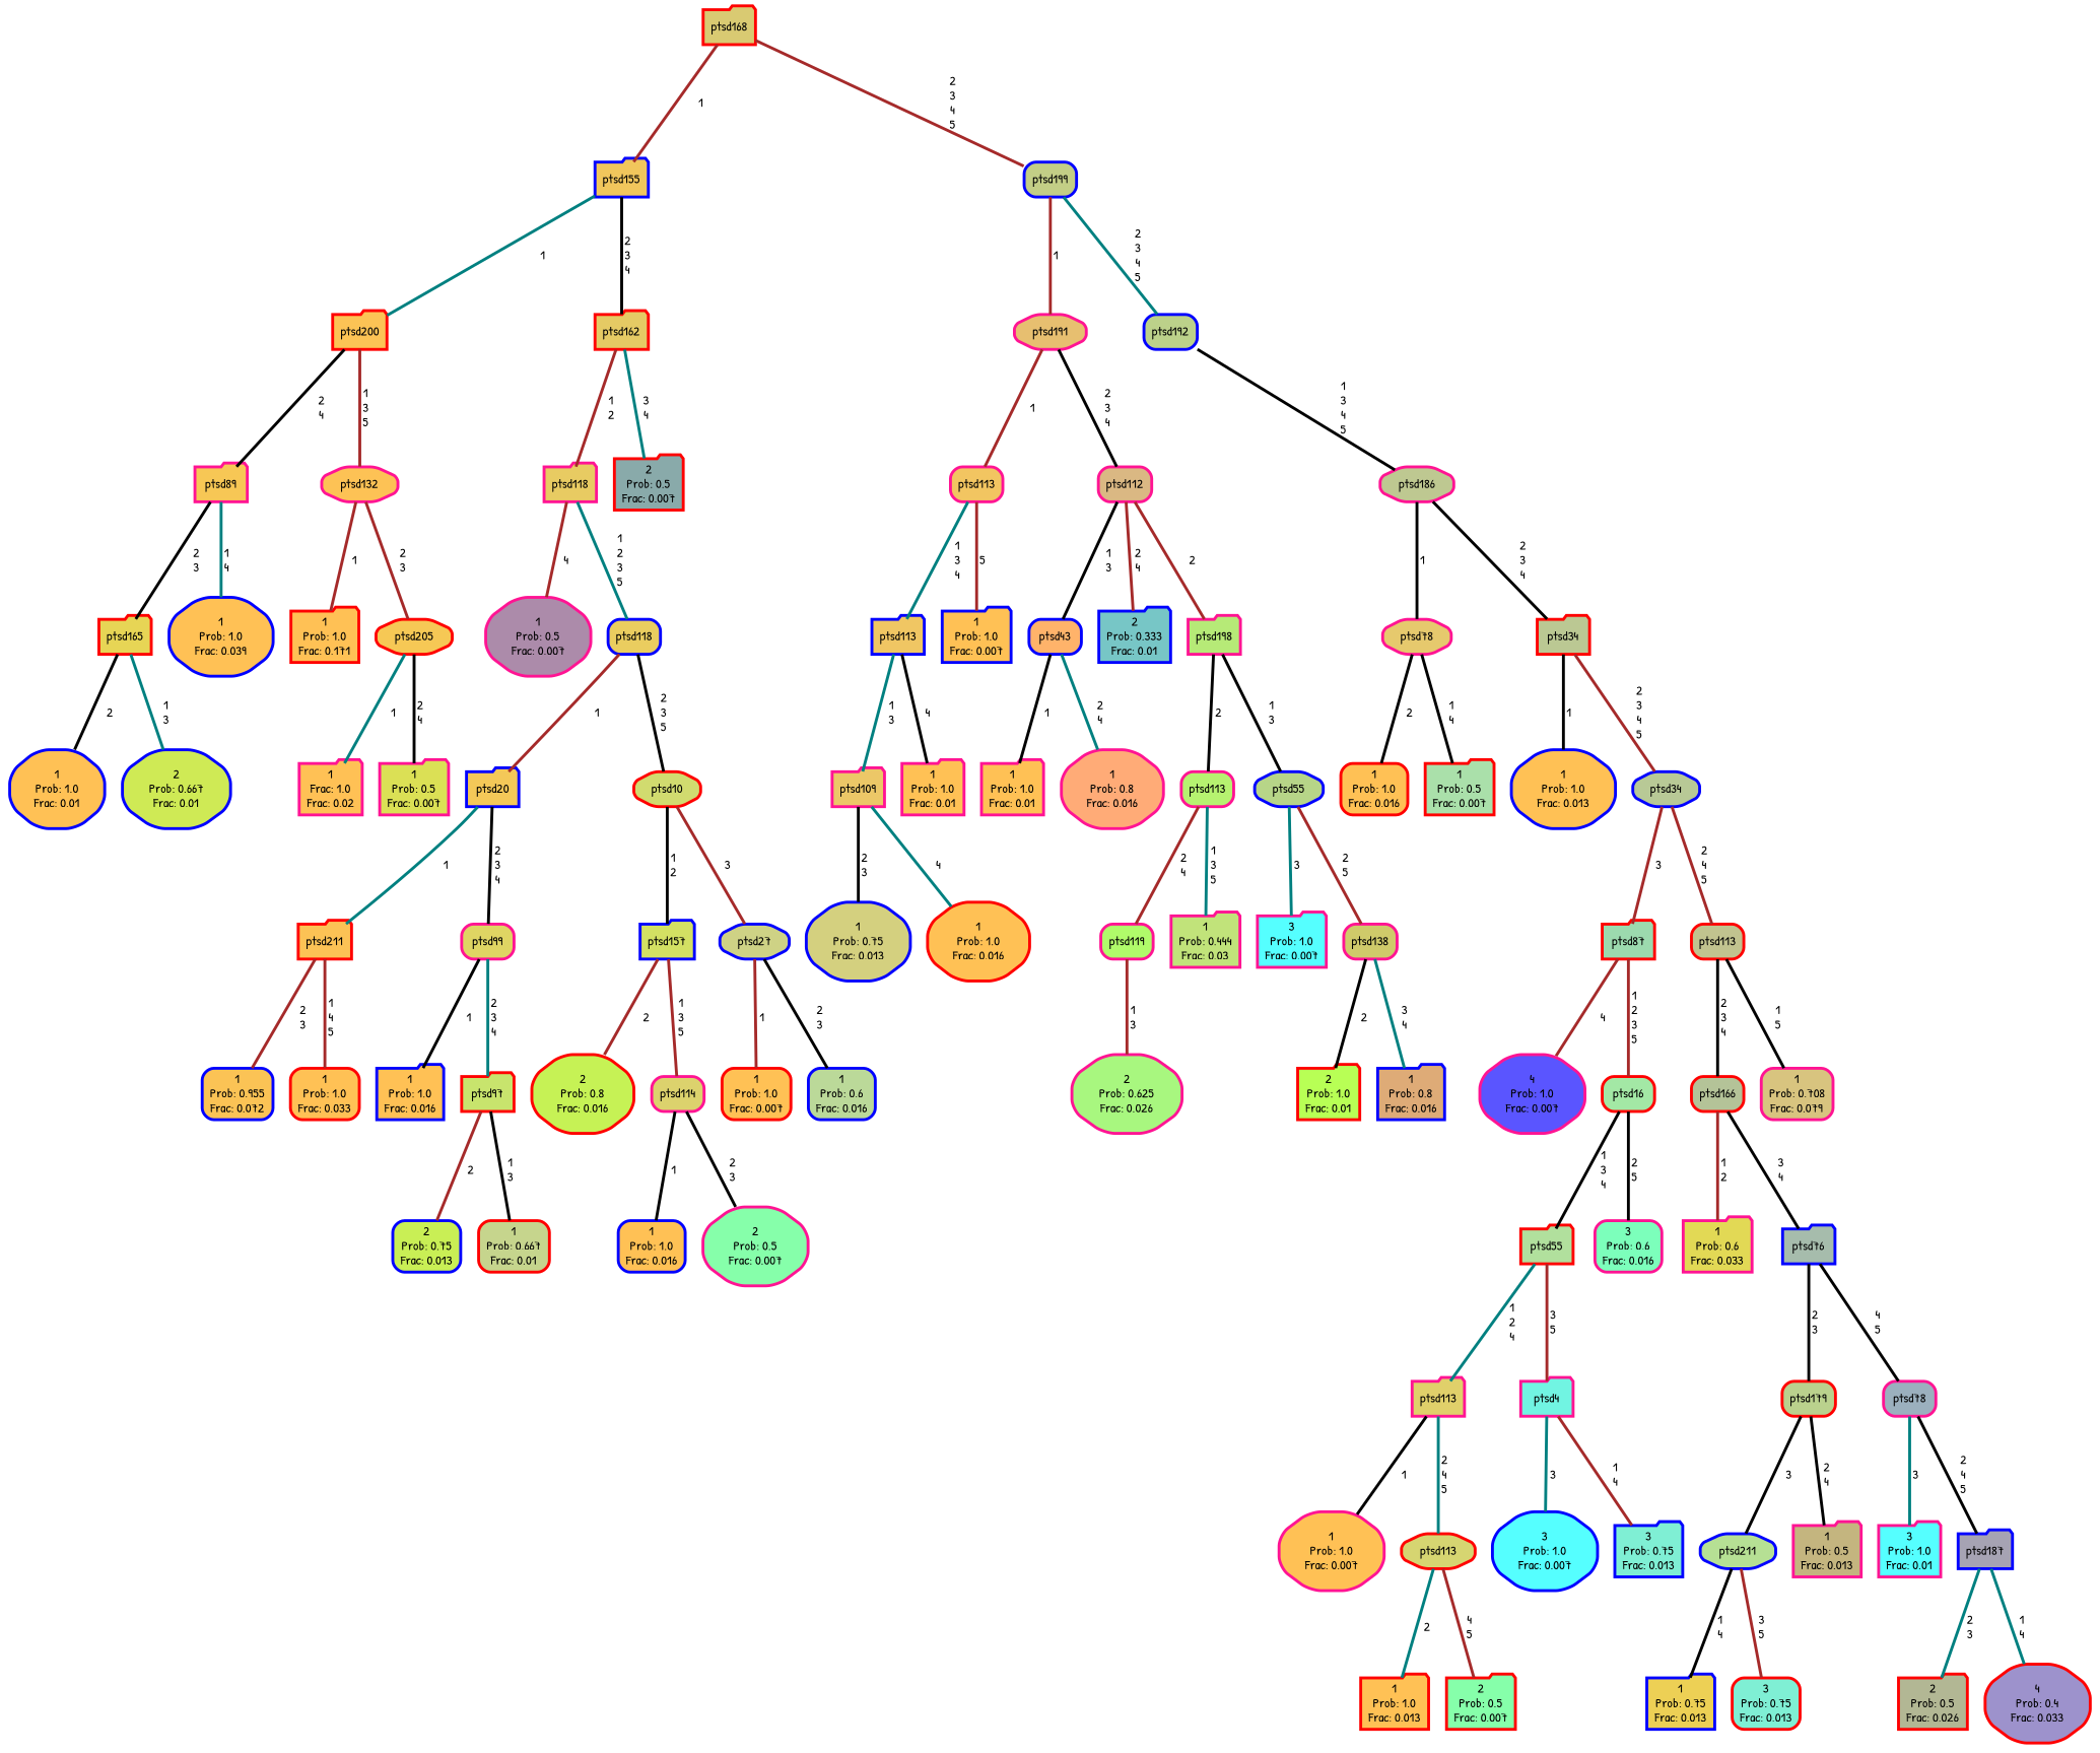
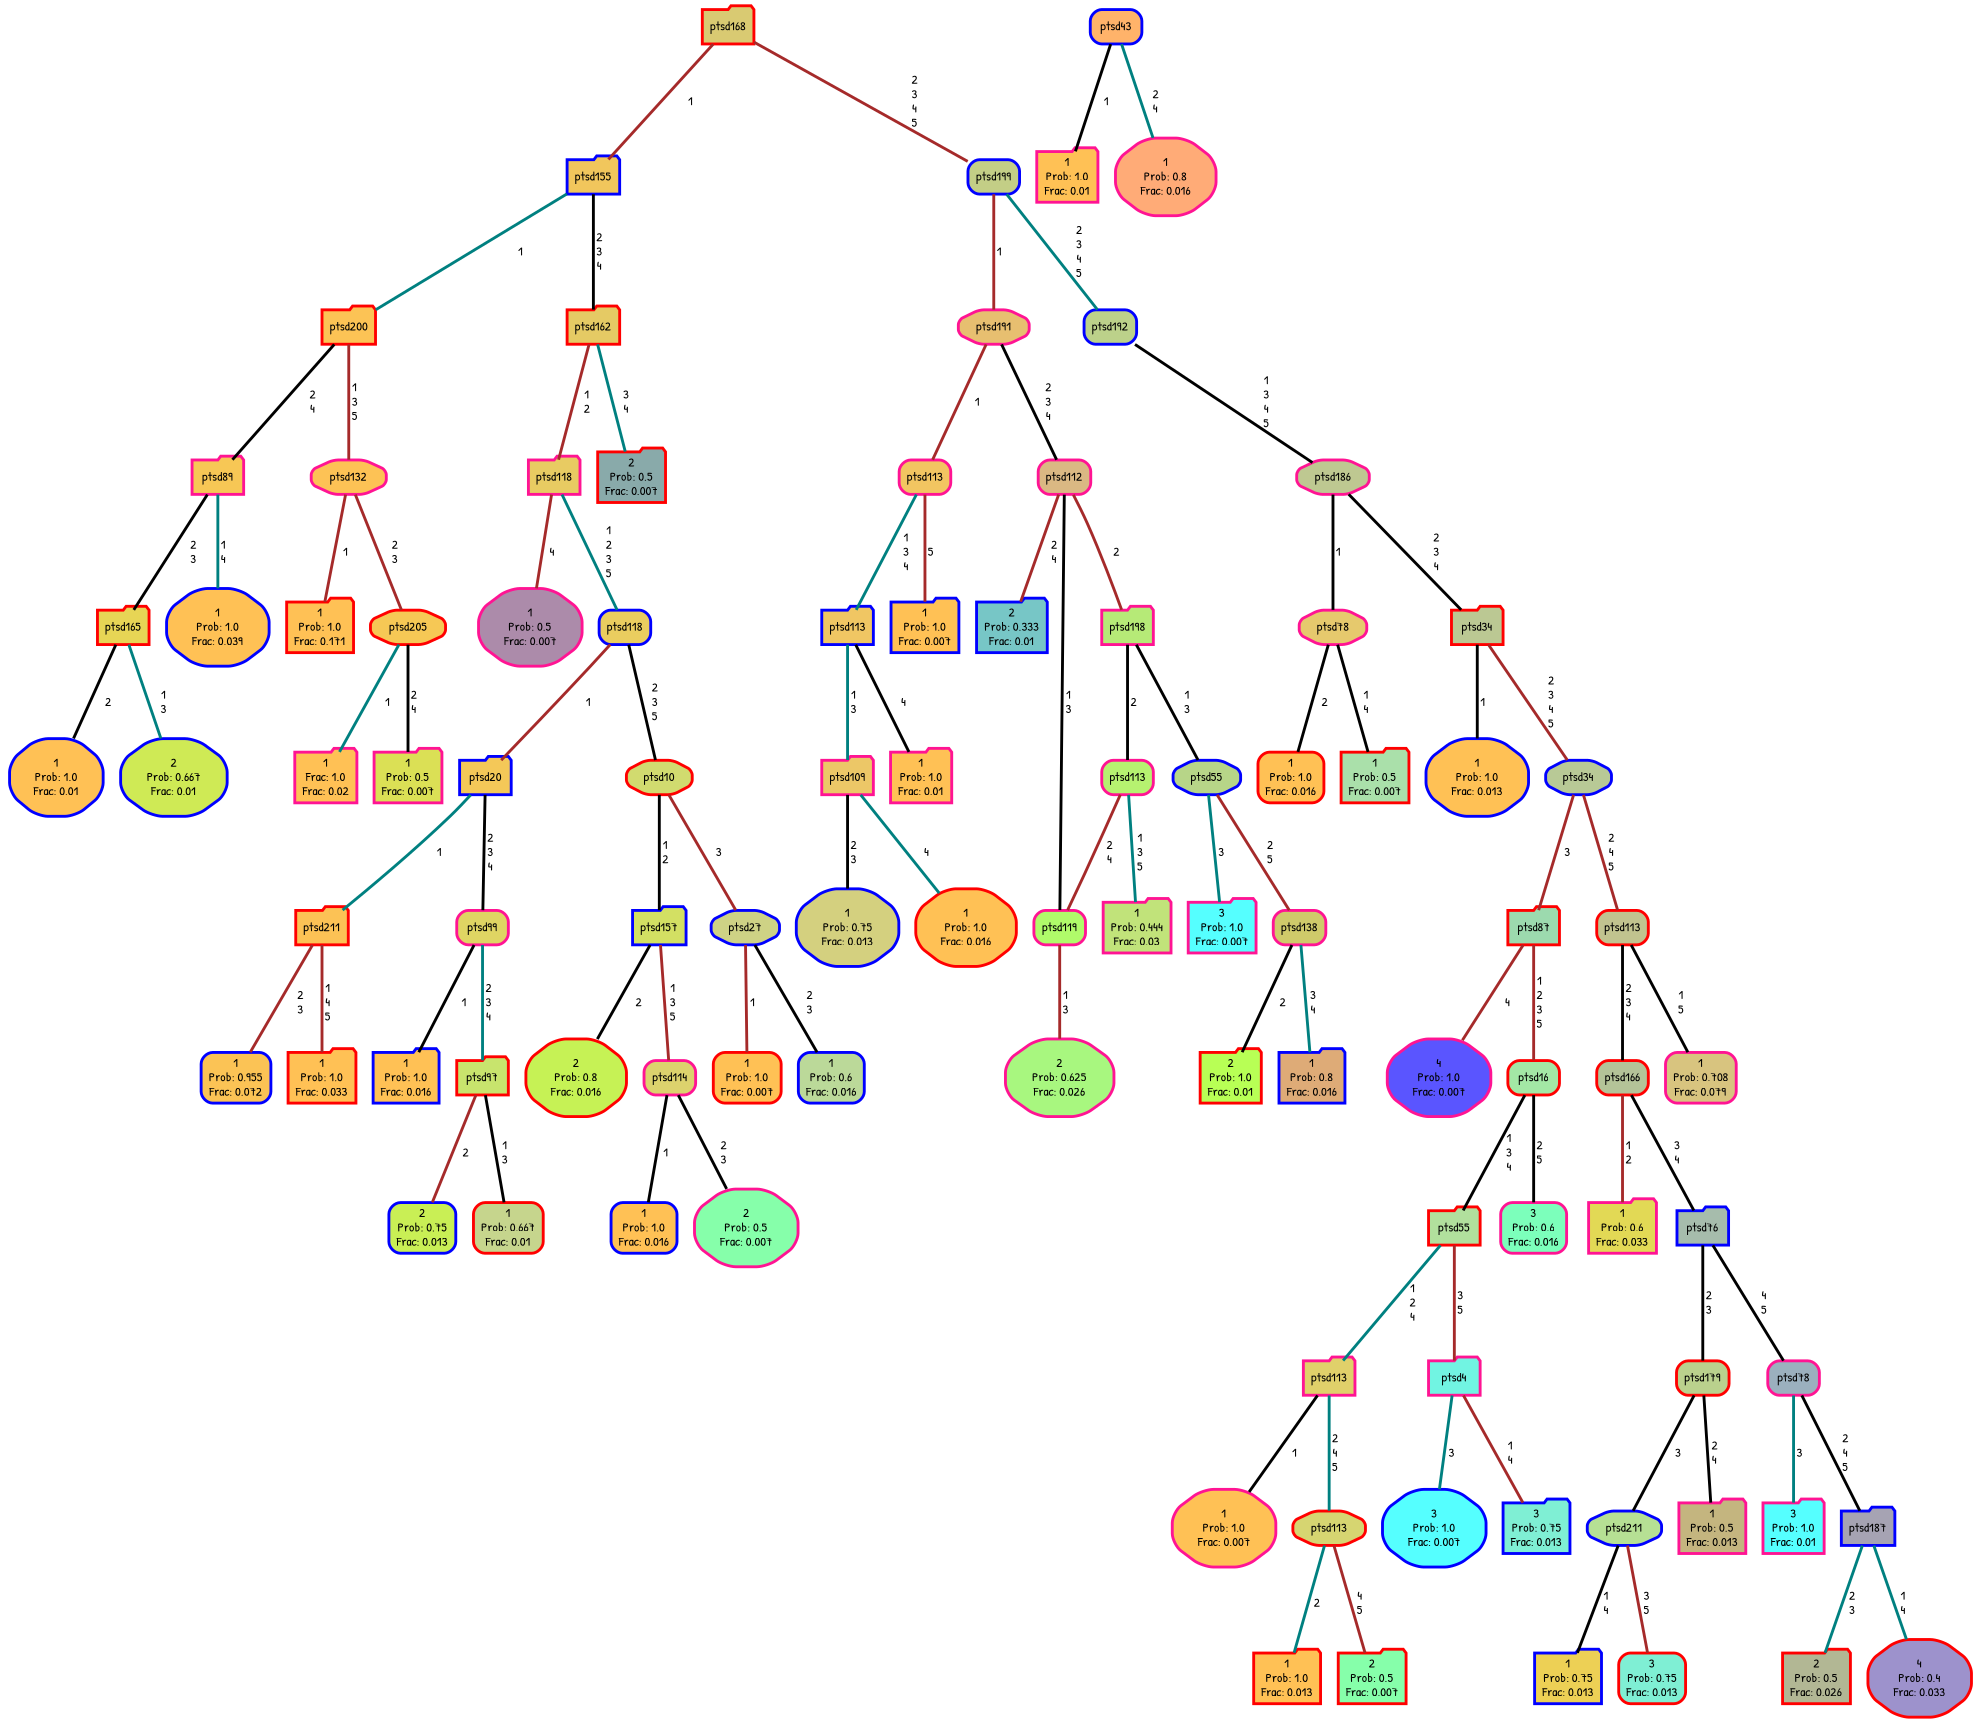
  graph {
    fontname="Patrick Hand"
    ranksep="0 equally"
    splines=straight
    node [color=deeppink fillcolor="#ffc155" fontcolor=black fontname="Patrick Hand" penwidth=3 shape=folder style="filled, rounded"]
    edge [color=black fontname="Patrick Hand" penwidth=3]
    n1 [color=blue label="1\nProb: 1.0\nFrac: 0.01" shape=octagon]
    n2 [color=red fillcolor="#e7d555" label=ptsd165]
    n3 [color=blue fillcolor="#cfea55" label="2\nProb: 0.667\nFrac: 0.01" shape=octagon]
    n4 [fillcolor="#f7c755" label=ptsd89]
    n5 [color=blue label="1\nProb: 1.0\nFrac: 0.039" shape=octagon]
    n6 [color=red fillcolor="#fcc355" label=ptsd200]
    n7 [fillcolor="#fdc255" label=ptsd132 shape=octagon]
    n8 [color=red label="1\nProb: 1.0\nFrac: 0.171"]
    n9 [color=red fillcolor="#f6c855" label=ptsd205 shape=octagon]
    n10 [label="1\nFrac: 1.0\nFrac: 0.02"]
    n11 [fillcolor="#dbe055" label="1\nProb: 0.5\nFrac: 0.007"]
    n12 [color=blue fillcolor="#f1c65c" label=ptsd155]
    n13 [color=red fillcolor="#e5ca64" label=ptsd162]
    n14 [fillcolor="#e8cb62" label=ptsd118]
    n15 [color=red fillcolor="#89aaaa" label="2\nProb: 0.5\nFrac: 0.007"]
    n16 [fillcolor="#ac8baa" label="1\nProb: 0.5\nFrac: 0.007" shape=octagon]
    n17 [color=blue fillcolor="#eacd5f" label=ptsd118 shape=box]
    n18 [color=blue fillcolor="#f4c858" label=ptsd20]
    n19 [color=red fillcolor="#d1db6f" label=ptsd10 shape=octagon]
    n20 [color=blue fillcolor="#fbc355" label="1\nProb: 0.955\nFrac: 0.072" shape=box]
    n21 [color=red fillcolor="#fcc255" label=ptsd211]
-   n22 [color=red label="1\nProb: 1.0\nFrac: 0.033" shape=box]
+   n22 [color=red label="1\nProb: 1.0\nFrac: 0.033"]
    n23 [fillcolor="#dfd563" label=ptsd99 shape=box]
    n24 [color=blue label="1\nProb: 1.0\nFrac: 0.016"]
    n25 [color=red fillcolor="#c8e46d" label=ptsd97]
    n26 [color=blue fillcolor="#c9ef55" label="2\nProb: 0.75\nFrac: 0.013" shape=box]
    n27 [color=red fillcolor="#c6d58d" label="1\nProb: 0.667\nFrac: 0.01" shape=box]
    n28 [color=blue fillcolor="#d3e063" label=ptsd157]
    n29 [color=blue fillcolor="#ced285" label=ptsd27 shape=octagon]
    n30 [color=red fillcolor="#c6f255" label="2\nProb: 0.8\nFrac: 0.016" shape=octagon]
    n31 [fillcolor="#dcd26d" label=ptsd114 shape=box]
    n32 [color=blue label="1\nProb: 1.0\nFrac: 0.016" shape=box]
    n33 [fillcolor="#86ffaa" label="2\nProb: 0.5\nFrac: 0.007" shape=octagon]
    n34 [color=red label="1\nProb: 1.0\nFrac: 0.007" shape=box]
    n35 [color=blue fillcolor="#bbd999" label="1\nProb: 0.6\nFrac: 0.016" shape=box]
    n36 [color=red fillcolor="#d9ca72" label=ptsd168]
    n37 [color=blue fillcolor="#c3ce86" label=ptsd199 shape=box]
    n38 [fillcolor="#e7bf70" label=ptsd191 shape=octagon]
    n39 [color=blue fillcolor="#bcd18a" label=ptsd192 shape=box]
    n40 [color=blue fillcolor="#d4d07f" label="1\nProb: 0.75\nFrac: 0.013" shape=octagon]
    n41 [fillcolor="#ecc767" label=ptsd109]
    n42 [color=red label="1\nProb: 1.0\nFrac: 0.016" shape=octagon]
    n43 [color=blue fillcolor="#f0c663" label=ptsd113]
    n44 [label="1\nProb: 1.0\nFrac: 0.01"]
    n45 [fillcolor="#f2c561" label=ptsd113 shape=box]
    n46 [color=blue label="1\nProb: 1.0\nFrac: 0.007"]
    n47 [fillcolor="#dab883" label=ptsd112 shape=box]
    n48 [color=blue fillcolor="#ffb36a" label=ptsd43 shape=box]
    n49 [color=blue fillcolor="#77c6c6" label="2\nProb: 0.333\nFrac: 0.01"]
    n50 [fillcolor="#b6ea77" label=ptsd198]
    n51 [label="1\nProb: 1.0\nFrac: 0.01"]
    n52 [fillcolor="#ffab77" label="1\nProb: 0.8\nFrac: 0.016" shape=octagon]
    n53 [fillcolor="#bec891" label=ptsd186 shape=octagon]
    n54 [fillcolor="#b0fb6a" label=ptsd119 shape=box]
    n55 [fillcolor="#a8f77f" label="2\nProb: 0.625\nFrac: 0.026" shape=octagon]
    n56 [fillcolor="#b6f270" label=ptsd113 shape=box]
    n57 [fillcolor="#c1e37a" label="1\nProb: 0.444\nFrac: 0.03"]
    n58 [color=blue fillcolor="#b7d588" label=ptsd55 shape=octagon]
    n59 [fillcolor="#55ffff" label="3\nProb: 1.0\nFrac: 0.007"]
    n60 [fillcolor="#cfca6a" label=ptsd138 shape=box]
    n61 [color=red fillcolor="#b8ff55" label="2\nProb: 1.0\nFrac: 0.01"]
    n62 [color=blue fillcolor="#deab77" label="1\nProb: 0.8\nFrac: 0.016"]
    n63 [fillcolor="#e6c96d" label=ptsd78 shape=octagon]
    n64 [color=red fillcolor="#bbc893" label=ptsd34]
    n65 [color=red label="1\nProb: 1.0\nFrac: 0.016" shape=box]
    n66 [color=red fillcolor="#aae0aa" label="1\nProb: 0.5\nFrac: 0.007"]
    n67 [color=blue label="1\nProb: 1.0\nFrac: 0.013" shape=octagon]
    n68 [color=blue fillcolor="#b8c996" label=ptsd34 shape=octagon]
    n69 [color=red fillcolor="#9cdaae" label=ptsd87]
    n70 [color=red fillcolor="#c1c38f" label=ptsd113 shape=box]
    n71 [fillcolor="#5a55ff" label="4\nProb: 1.0\nFrac: 0.007" shape=octagon]
    n72 [color=red fillcolor="#a3e8a5" label=ptsd16 shape=box]
    n73 [color=red fillcolor="#b1e09d" label=ptsd55]
    n74 [fillcolor="#7cffbb" label="3\nProb: 0.6\nFrac: 0.016" shape=box]
    n75 [label="1\nProb: 1.0\nFrac: 0.007" shape=octagon]
    n76 [fillcolor="#e0d06a" label=ptsd113]
    n77 [color=red fillcolor="#d6d571" label=ptsd113 shape=octagon]
    n78 [color=red label="1\nProb: 1.0\nFrac: 0.013"]
    n79 [color=red fillcolor="#86ffaa" label="2\nProb: 0.5\nFrac: 0.007"]
    n80 [fillcolor="#71f4e2" label=ptsd4]
    n81 [color=blue fillcolor="#55ffff" label="3\nProb: 1.0\nFrac: 0.007" shape=octagon]
    n82 [color=blue fillcolor="#7fefd4" label="3\nProb: 0.75\nFrac: 0.013"]
    n83 [color=red fillcolor="#b4c398" label=ptsd166 shape=box]
    n84 [fillcolor="#d8c47f" label="1\nProb: 0.708\nFrac: 0.079" shape=box]
    n85 [fillcolor="#e2d955" label="1\nProb: 0.6\nFrac: 0.033"]
    n86 [color=blue fillcolor="#a6bcac" label=ptsd76]
    n87 [color=red fillcolor="#bad18d" label=ptsd179 shape=box]
    n88 [fillcolor="#9bb0be" label=ptsd78 shape=box]
    n89 [color=blue fillcolor="#edd055" label="1\nProb: 0.75\nFrac: 0.013"]
    n90 [color=blue fillcolor="#b6e094" label=ptsd211 shape=octagon]
    n91 [color=red fillcolor="#7fefd4" label="3\nProb: 0.75\nFrac: 0.013" shape=box]
    n92 [fillcolor="#c4b57f" label="1\nProb: 0.5\nFrac: 0.013"]
    n93 [fillcolor="#55ffff" label="3\nProb: 1.0\nFrac: 0.01"]
    n94 [color=blue fillcolor="#a6a3b3" label=ptsd187]
    n95 [color=red fillcolor="#b2b794" label="2\nProb: 0.5\nFrac: 0.026"]
    n96 [color=red fillcolor="#9d92cc" label="4\nProb: 0.4\nFrac: 0.033" shape=octagon]
    subgraph sub_1 {
      rank=same
    }
    n2 -- n1 [label=" 2"]
    n2 -- n3 [color=teal label=" 1\n 3"]
    n4 -- n2 [label=" 2\n 3"]
    n4 -- n5 [color=teal label=" 1\n 4"]
    n6 -- n4 [label=" 2\n 4"]
    n6 -- n7 [color=brown label=" 1\n 3\n 5"]
    n7 -- n8 [color=brown label=" 1"]
    n7 -- n9 [color=brown label=" 2\n 3"]
    n9 -- n10 [color=teal label=" 1"]
    n9 -- n11 [label=" 2\n 4"]
    n12 -- n6 [color=teal label=" 1"]
    n12 -- n13 [label=" 2\n 3\n 4"]
    n13 -- n14 [color=brown label=" 1\n 2"]
    n13 -- n15 [color=teal label=" 3\n 4"]
    n14 -- n16 [color=brown label=" 4"]
    n14 -- n17 [color=teal label=" 1\n 2\n 3\n 5"]
    n17 -- n18 [color=brown label=" 1"]
    n17 -- n19 [label=" 2\n 3\n 5"]
    n18 -- n21 [color=teal label=" 1"]
    n18 -- n23 [label=" 2\n 3\n 4"]
    n19 -- n28 [label=" 1\n 2"]
    n19 -- n29 [color=brown label=" 3"]
    n21 -- n20 [color=brown label=" 2\n 3"]
    n21 -- n22 [color=brown label=" 1\n 4\n 5"]
    n23 -- n24 [label=" 1"]
    n23 -- n25 [color=teal label=" 2\n 3\n 4"]
    n25 -- n26 [color=brown label=" 2"]
    n25 -- n27 [label=" 1\n 3"]
-   n28 -- n30 [color=brown label=" 2"]
+   n28 -- n30 [label=" 2"]
    n28 -- n31 [color=brown label=" 1\n 3\n 5"]
    n29 -- n34 [color=brown label=" 1"]
    n29 -- n35 [label=" 2\n 3"]
    n31 -- n32 [label=" 1"]
    n31 -- n33 [label=" 2\n 3"]
    n36 -- n12 [color=brown label=" 1"]
    n36 -- n37 [color=brown label=" 2\n 3\n 4\n 5"]
    n37 -- n38 [color=brown label=" 1"]
    n37 -- n39 [color=teal label=" 2\n 3\n 4\n 5"]
    n38 -- n45 [color=brown label=" 1"]
    n38 -- n47 [label=" 2\n 3\n 4"]
    n39 -- n53 [label=" 1\n 3\n 4\n 5"]
    n41 -- n40 [label=" 2\n 3"]
    n41 -- n42 [color=teal label=" 4"]
    n43 -- n41 [color=teal label=" 1\n 3"]
    n43 -- n44 [label=" 4"]
    n45 -- n43 [color=teal label=" 1\n 3\n 4"]
    n45 -- n46 [color=brown label=" 5"]
-   n47 -- n48 [label=" 1\n 3"]
+   n47 -- n54 [label=" 1\n 3"]
    n47 -- n49 [color=brown label=" 2\n 4"]
    n47 -- n50 [color=brown label=" 2"]
    n48 -- n51 [label=" 1"]
    n48 -- n52 [color=teal label=" 2\n 4"]
    n50 -- n56 [label=" 2"]
    n50 -- n58 [label=" 1\n 3"]
    n53 -- n63 [label=" 1"]
    n53 -- n64 [label=" 2\n 3\n 4"]
    n54 -- n55 [color=brown label=" 1\n 3"]
    n56 -- n54 [color=brown label=" 2\n 4"]
    n56 -- n57 [color=teal label=" 1\n 3\n 5"]
    n58 -- n59 [color=teal label=" 3"]
    n58 -- n60 [color=brown label=" 2\n 5"]
    n60 -- n61 [label=" 2"]
    n60 -- n62 [color=teal label=" 3\n 4"]
    n63 -- n65 [label=" 2"]
    n63 -- n66 [label=" 1\n 4"]
    n64 -- n67 [label=" 1"]
    n64 -- n68 [color=brown label=" 2\n 3\n 4\n 5"]
    n68 -- n69 [color=brown label=" 3"]
    n68 -- n70 [color=brown label=" 2\n 4\n 5"]
    n69 -- n71 [color=brown label=" 4"]
    n69 -- n72 [color=brown label=" 1\n 2\n 3\n 5"]
    n70 -- n83 [label=" 2\n 3\n 4"]
    n70 -- n84 [label=" 1\n 5"]
    n72 -- n73 [label=" 1\n 3\n 4"]
    n72 -- n74 [label=" 2\n 5"]
    n73 -- n76 [color=teal label=" 1\n 2\n 4"]
    n73 -- n80 [color=brown label=" 3\n 5"]
    n76 -- n75 [label=" 1"]
    n76 -- n77 [color=teal label=" 2\n 4\n 5"]
    n77 -- n78 [color=teal label=" 2"]
    n77 -- n79 [color=brown label=" 4\n 5"]
    n80 -- n81 [color=teal label=" 3"]
    n80 -- n82 [color=brown label=" 1\n 4"]
    n83 -- n85 [color=brown label=" 1\n 2"]
    n83 -- n86 [label=" 3\n 4"]
    n86 -- n87 [label=" 2\n 3"]
    n86 -- n88 [label=" 4\n 5"]
    n87 -- n90 [label=" 3"]
    n87 -- n92 [label=" 2\n 4"]
    n88 -- n93 [color=teal label=" 3"]
    n88 -- n94 [label=" 2\n 4\n 5"]
    n90 -- n89 [label=" 1\n 4"]
    n90 -- n91 [color=brown label=" 3\n 5"]
    n94 -- n95 [color=teal label=" 2\n 3"]
    n94 -- n96 [color=teal label=" 1\n 4"]
  }
